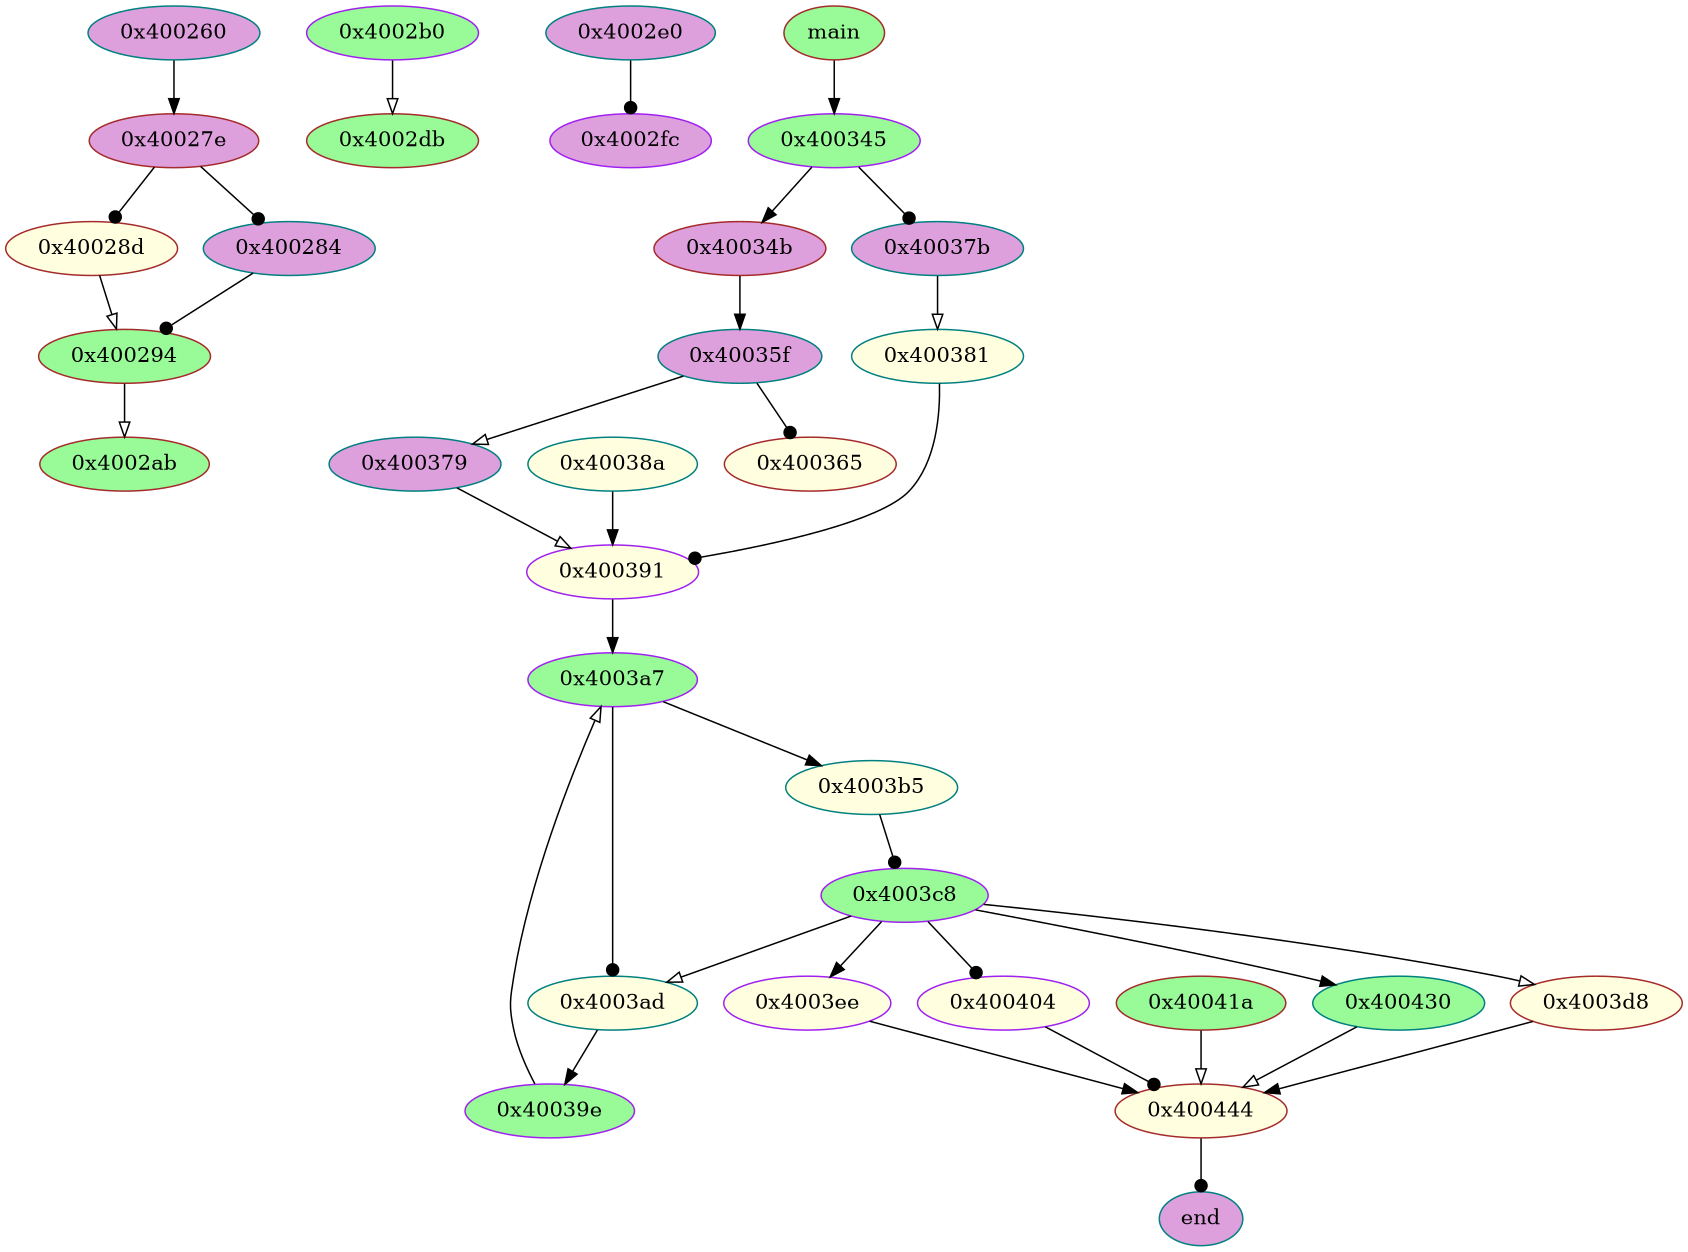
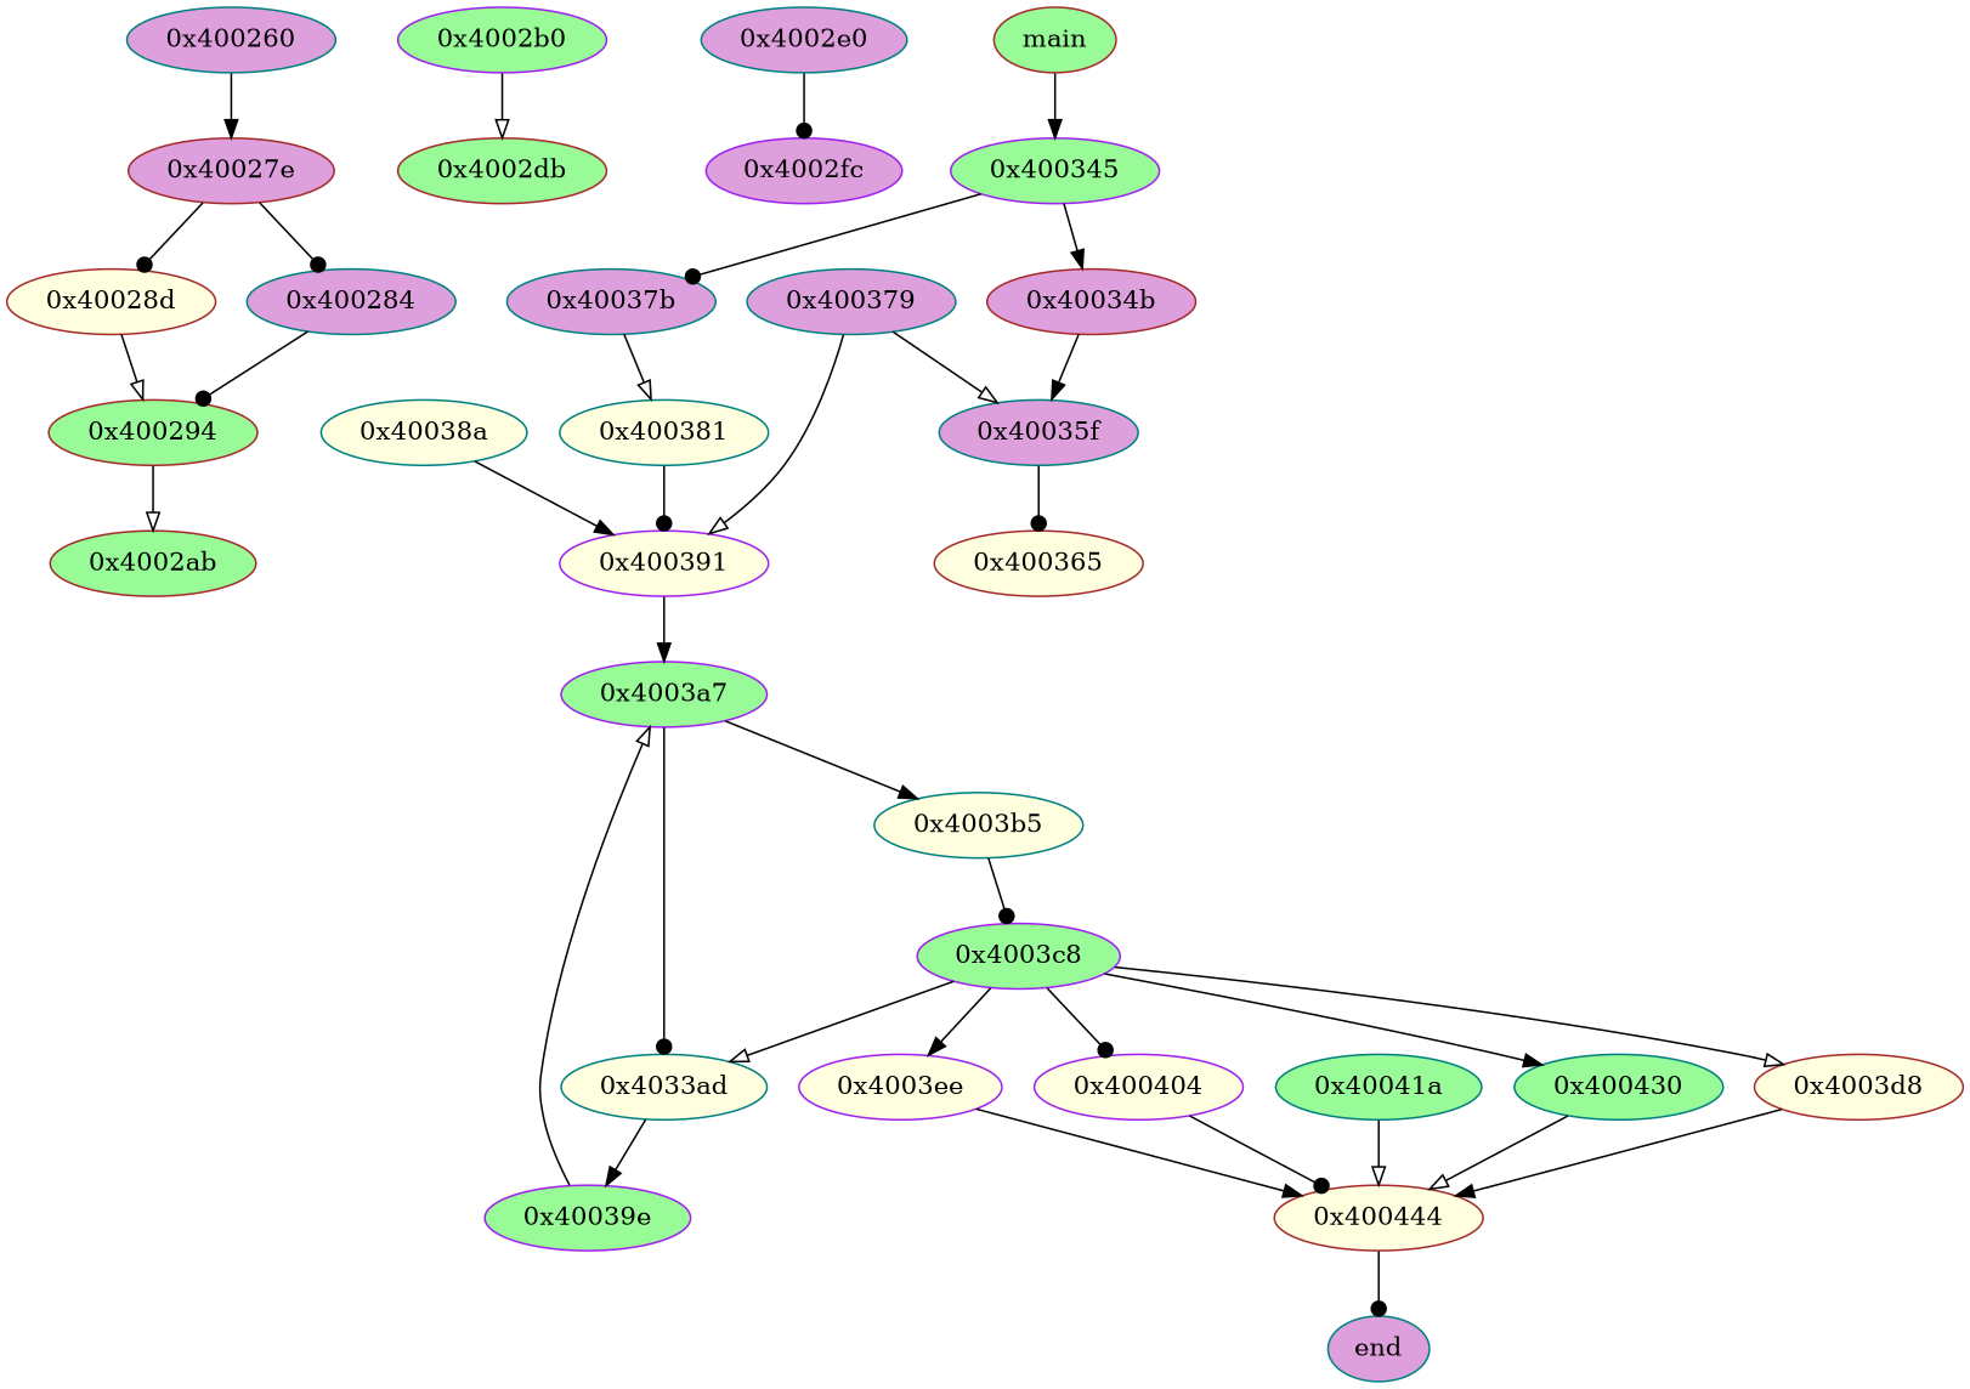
  digraph {
    node [color=teal fillcolor=lightyellow style=filled]
    edge [arrowhead=normal]
    "0x400260" [fillcolor=plum]
    "0x40027e" [color=brown fillcolor=plum]
    "0x40028d" [color=brown]
    "0x400284" [fillcolor=plum]
    "0x400294" [color=brown fillcolor=palegreen]
    "0x4002ab" [color=brown fillcolor=palegreen]
    "0x4002b0" [color=purple fillcolor=palegreen]
    "0x4002db" [color=brown fillcolor=palegreen]
    "0x4002e0" [fillcolor=plum]
    "0x4002fc" [color=purple fillcolor=plum]
    main [color=brown fillcolor=palegreen]
    "0x400345" [color=purple fillcolor=palegreen]
    "0x40037b" [fillcolor=plum]
    "0x40034b" [color=brown fillcolor=plum]
    "0x400381"
    "0x40035f" [fillcolor=plum]
    "0x400391" [color=purple]
    "0x40038a"
    "0x400379" [fillcolor=plum]
    "0x400365" [color=brown]
    "0x4003a7" [color=purple fillcolor=palegreen]
    "0x4003b5"
-   "0x4003ad"
+   "0x4003ad" [label="0x4033ad"]
    "0x4003c8" [color=purple fillcolor=palegreen]
    "0x40039e" [color=purple fillcolor=palegreen]
    "0x4003d8" [color=brown]
    "0x4003ee" [color=purple]
    "0x400404" [color=purple]
    "0x400430" [fillcolor=palegreen]
    "0x400444" [color=brown]
-   "0x40041a" [color=brown fillcolor=palegreen]
+   "0x40041a" [fillcolor=palegreen]
    end [fillcolor=plum]
    "0x400260" -> "0x40027e"
    "0x40027e" -> "0x40028d" [arrowhead=dot]
    "0x40027e" -> "0x400284" [arrowhead=dot]
    "0x40028d" -> "0x400294" [arrowhead=onormal]
    "0x400284" -> "0x400294" [arrowhead=dot]
    "0x400294" -> "0x4002ab" [arrowhead=onormal]
    "0x4002b0" -> "0x4002db" [arrowhead=onormal]
    "0x4002e0" -> "0x4002fc" [arrowhead=dot]
    main -> "0x400345"
    "0x400345" -> "0x40037b" [arrowhead=dot]
    "0x400345" -> "0x40034b"
    "0x40037b" -> "0x400381" [arrowhead=onormal]
    "0x40034b" -> "0x40035f"
    "0x400381" -> "0x400391" [arrowhead=dot]
-   "0x40035f" -> "0x400379" [arrowhead=onormal]
+   "0x400379" -> "0x40035f" [arrowhead=onormal]
    "0x40035f" -> "0x400365" [arrowhead=dot]
    "0x400391" -> "0x4003a7"
    "0x40038a" -> "0x400391"
    "0x400379" -> "0x400391" [arrowhead=onormal]
    "0x4003a7" -> "0x4003b5"
    "0x4003a7" -> "0x4003ad" [arrowhead=dot]
    "0x4003b5" -> "0x4003c8" [arrowhead=dot]
    "0x4003ad" -> "0x40039e"
    "0x4003c8" -> "0x4003ad" [arrowhead=onormal]
    "0x4003c8" -> "0x4003d8" [arrowhead=onormal]
    "0x4003c8" -> "0x4003ee"
    "0x4003c8" -> "0x400404" [arrowhead=dot]
    "0x4003c8" -> "0x400430"
    "0x40039e" -> "0x4003a7" [arrowhead=onormal]
    "0x4003d8" -> "0x400444"
    "0x4003ee" -> "0x400444"
    "0x400404" -> "0x400444" [arrowhead=dot]
    "0x400430" -> "0x400444" [arrowhead=onormal]
    "0x400444" -> end [arrowhead=dot]
    "0x40041a" -> "0x400444" [arrowhead=onormal]
  }
